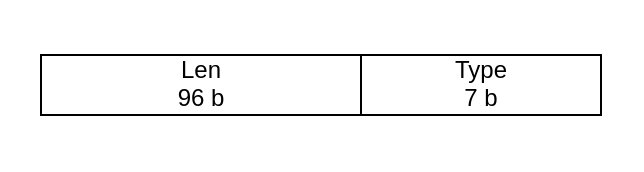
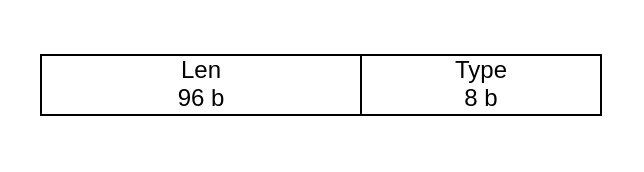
  <mxCell id="0" />
  <mxCell id="1" parent="0" />
  <mxCell id="2" value="" style="group" parent="1" vertex="1" connectable="0"><mxGeometry x="20" y="20" width="160" height="44" as="geometry" /></mxCell>
  <mxCell id="3" value="" style="rounded=0;whiteSpace=wrap;html=1;fillColor=none;" parent="2" vertex="1"><mxGeometry y="7" width="160" height="30" as="geometry" /></mxCell>
  <mxCell id="4" value="96 b" style="text;html=1;align=center;verticalAlign=middle;resizable=0;points=[];autosize=1;strokeColor=none;fillColor=none;" parent="2" vertex="1"><mxGeometry x="55.007" y="14" width="50" height="30" as="geometry" /></mxCell>
  <mxCell id="5" value="&lt;span style=&quot;&quot;&gt;Len&lt;br&gt;&lt;/span&gt;" style="text;html=1;align=center;verticalAlign=middle;resizable=0;points=[];autosize=1;strokeColor=none;fillColor=none;" parent="2" vertex="1"><mxGeometry x="60.003" width="40" height="30" as="geometry" /></mxCell>
  <mxCell id="6" value="" style="rounded=0;whiteSpace=wrap;html=1;fillColor=none;" parent="1" vertex="1"><mxGeometry x="180" y="27" width="120" height="30" as="geometry" /></mxCell>
- <mxCell id="7" value="7 b" style="text;html=1;align=center;verticalAlign=middle;resizable=0;points=[];autosize=1;strokeColor=none;fillColor=none;" parent="1" vertex="1"><mxGeometry x="220.003" y="34" width="40" height="30" as="geometry" /></mxCell>
+ <mxCell id="7" value="8 b" style="text;html=1;align=center;verticalAlign=middle;resizable=0;points=[];autosize=1;strokeColor=none;fillColor=none;" parent="1" vertex="1"><mxGeometry x="220.003" y="34" width="40" height="30" as="geometry" /></mxCell>
  <mxCell id="8" value="&lt;span style=&quot;&quot;&gt;Type&lt;br&gt;&lt;/span&gt;" style="text;html=1;align=center;verticalAlign=middle;resizable=0;points=[];autosize=1;strokeColor=none;fillColor=none;" parent="1" vertex="1"><mxGeometry x="215.004" y="20" width="50" height="30" as="geometry" /></mxCell>
